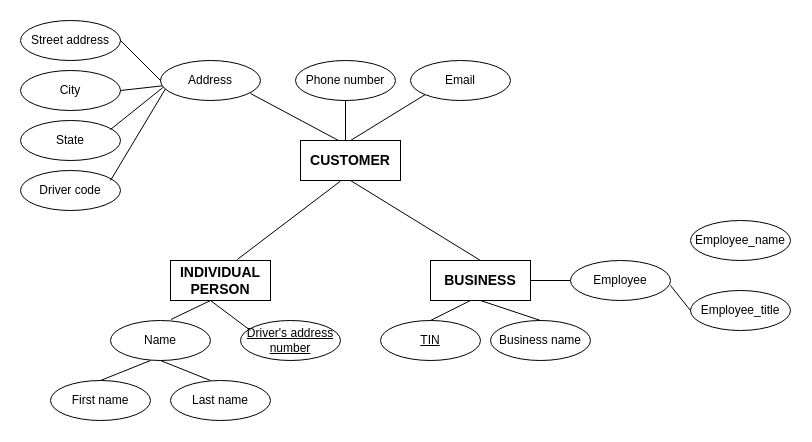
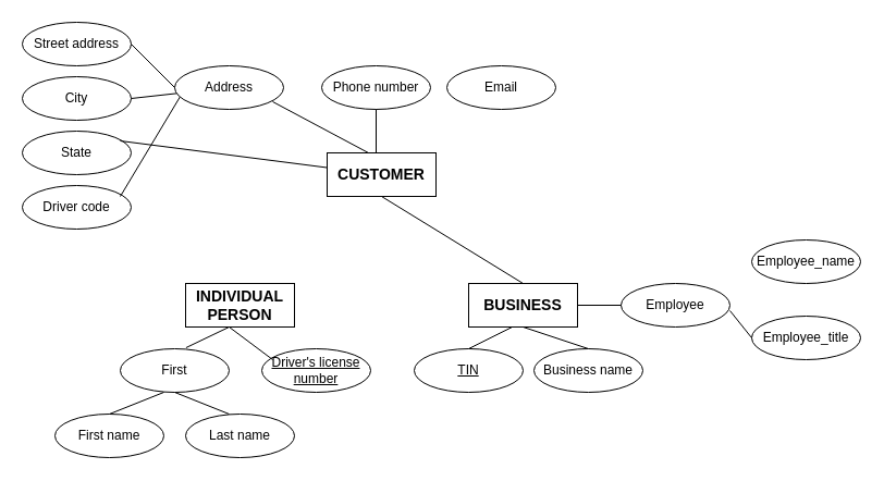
  <mxCell id="0" />
  <mxCell id="1" parent="0" />
  <mxCell id="2" value="&lt;b&gt;&lt;font style=&quot;font-size: 14px&quot;&gt;CUSTOMER&lt;/font&gt;&lt;/b&gt;" style="whiteSpace=wrap;html=1;align=center;strokeColor=#000000;" vertex="1" parent="1"><mxGeometry x="300" y="140" width="100" height="40" as="geometry" /></mxCell>
  <mxCell id="3" value="&lt;font style=&quot;font-size: 14px&quot;&gt;&lt;b&gt;BUSINESS&lt;/b&gt;&lt;/font&gt;" style="whiteSpace=wrap;html=1;align=center;strokeColor=#000000;" vertex="1" parent="1"><mxGeometry x="430" y="260" width="100" height="40" as="geometry" /></mxCell>
  <mxCell id="4" value="&lt;b&gt;&lt;font style=&quot;font-size: 14px&quot;&gt;INDIVIDUAL PERSON&lt;/font&gt;&lt;/b&gt;" style="whiteSpace=wrap;html=1;align=center;strokeColor=#000000;" vertex="1" parent="1"><mxGeometry x="170" y="260" width="100" height="40" as="geometry" /></mxCell>
  <mxCell id="5" value="Address" style="ellipse;whiteSpace=wrap;html=1;align=center;strokeColor=#000000;" vertex="1" parent="1"><mxGeometry x="160" y="60" width="100" height="40" as="geometry" /></mxCell>
  <mxCell id="6" value="Phone number" style="ellipse;whiteSpace=wrap;html=1;align=center;strokeColor=#000000;" vertex="1" parent="1"><mxGeometry x="295" y="60" width="100" height="40" as="geometry" /></mxCell>
  <mxCell id="7" value="Email" style="ellipse;whiteSpace=wrap;html=1;align=center;strokeColor=#000000;" vertex="1" parent="1"><mxGeometry x="410" y="60" width="100" height="40" as="geometry" /></mxCell>
  <mxCell id="8" value="" style="endArrow=none;html=1;" edge="1" parent="1" target="6"><mxGeometry width="50" height="50" relative="1" as="geometry"><mxPoint x="345" y="140" as="sourcePoint" /><mxPoint x="344.5" y="140" as="targetPoint" /></mxGeometry></mxCell>
  <mxCell id="9" value="Street address" style="ellipse;whiteSpace=wrap;html=1;align=center;strokeColor=#000000;" vertex="1" parent="1"><mxGeometry x="20" y="20" width="100" height="40" as="geometry" /></mxCell>
  <mxCell id="10" value="City" style="ellipse;whiteSpace=wrap;html=1;align=center;strokeColor=#000000;" vertex="1" parent="1"><mxGeometry x="20" y="70" width="100" height="40" as="geometry" /></mxCell>
  <mxCell id="11" value="State" style="ellipse;whiteSpace=wrap;html=1;align=center;strokeColor=#000000;" vertex="1" parent="1"><mxGeometry x="20" y="120" width="100" height="40" as="geometry" /></mxCell>
  <mxCell id="12" value="Driver code" style="ellipse;whiteSpace=wrap;html=1;align=center;strokeColor=#000000;" vertex="1" parent="1"><mxGeometry x="20" y="170" width="100" height="40" as="geometry" /></mxCell>
- <mxCell id="13" value="" style="endArrow=none;html=1;exitX=0.5;exitY=0;exitDx=0;exitDy=0;entryX=0;entryY=1;entryDx=0;entryDy=0;" edge="1" parent="1" source="2" target="7"><mxGeometry width="50" height="50" relative="1" as="geometry"><mxPoint x="370" y="150" as="sourcePoint" /><mxPoint x="420" y="100" as="targetPoint" /></mxGeometry></mxCell>
  <mxCell id="14" value="" style="endArrow=none;html=1;" edge="1" parent="1"><mxGeometry width="50" height="50" relative="1" as="geometry"><mxPoint x="338" y="140" as="sourcePoint" /><mxPoint x="250" y="93" as="targetPoint" /><Array as="points"><mxPoint x="338" y="140" /></Array></mxGeometry></mxCell>
- <mxCell id="15" value="" style="endArrow=none;html=1;exitX=0.9;exitY=0.225;exitDx=0;exitDy=0;exitPerimeter=0;entryX=0.024;entryY=0.675;entryDx=0;entryDy=0;entryPerimeter=0;" edge="1" parent="1" source="11" target="5"><mxGeometry width="50" height="50" relative="1" as="geometry"><mxPoint x="119" y="129" as="sourcePoint" /><mxPoint x="162" y="89" as="targetPoint" /></mxGeometry></mxCell>
+ <mxCell id="15" value="" style="endArrow=none;html=1;exitX=0.9;exitY=0.225;exitDx=0;exitDy=0;exitPerimeter=0;" edge="1" parent="1" source="11" target="2"><mxGeometry width="50" height="50" relative="1" as="geometry"><mxPoint x="119" y="129" as="sourcePoint" /><mxPoint x="162" y="89" as="targetPoint" /></mxGeometry></mxCell>
  <mxCell id="16" value="" style="endArrow=none;html=1;" edge="1" parent="1" target="5"><mxGeometry width="50" height="50" relative="1" as="geometry"><mxPoint x="120" y="90" as="sourcePoint" /><mxPoint x="170" y="40" as="targetPoint" /></mxGeometry></mxCell>
  <mxCell id="17" value="" style="endArrow=none;html=1;" edge="1" parent="1"><mxGeometry width="50" height="50" relative="1" as="geometry"><mxPoint x="120" y="40" as="sourcePoint" /><mxPoint x="160" y="80" as="targetPoint" /></mxGeometry></mxCell>
  <mxCell id="18" value="" style="endArrow=none;html=1;entryX=0.048;entryY=0.715;entryDx=0;entryDy=0;entryPerimeter=0;" edge="1" parent="1" target="5"><mxGeometry width="50" height="50" relative="1" as="geometry"><mxPoint x="110" y="180" as="sourcePoint" /><mxPoint x="160" y="130" as="targetPoint" /></mxGeometry></mxCell>
- <mxCell id="19" value="Name" style="ellipse;whiteSpace=wrap;html=1;align=center;strokeColor=#000000;" vertex="1" parent="1"><mxGeometry x="110" y="320" width="100" height="40" as="geometry" /></mxCell>
+ <mxCell id="19" value="First" style="ellipse;whiteSpace=wrap;html=1;align=center;strokeColor=#000000;" vertex="1" parent="1"><mxGeometry x="110" y="320" width="100" height="40" as="geometry" /></mxCell>
  <mxCell id="20" value="Last name" style="ellipse;whiteSpace=wrap;html=1;align=center;strokeColor=#000000;" vertex="1" parent="1"><mxGeometry x="170" y="380" width="100" height="40" as="geometry" /></mxCell>
  <mxCell id="21" value="First name" style="ellipse;whiteSpace=wrap;html=1;align=center;strokeColor=#000000;" vertex="1" parent="1"><mxGeometry x="50" y="380" width="100" height="40" as="geometry" /></mxCell>
- <mxCell id="22" value="Driver's address number" style="ellipse;whiteSpace=wrap;html=1;align=center;fontStyle=4;strokeColor=#000000;" vertex="1" parent="1"><mxGeometry x="240" y="320" width="100" height="40" as="geometry" /></mxCell>
+ <mxCell id="22" value="Driver's license number" style="ellipse;whiteSpace=wrap;html=1;align=center;fontStyle=4;strokeColor=#000000;" vertex="1" parent="1"><mxGeometry x="240" y="320" width="100" height="40" as="geometry" /></mxCell>
  <mxCell id="23" value="TIN" style="ellipse;whiteSpace=wrap;html=1;align=center;fontStyle=4;strokeColor=#000000;" vertex="1" parent="1"><mxGeometry x="380" y="320" width="100" height="40" as="geometry" /></mxCell>
  <mxCell id="24" value="Employee" style="ellipse;whiteSpace=wrap;html=1;align=center;strokeColor=#000000;" vertex="1" parent="1"><mxGeometry x="570" y="260" width="100" height="40" as="geometry" /></mxCell>
  <mxCell id="25" value="Business name" style="ellipse;whiteSpace=wrap;html=1;align=center;strokeColor=#000000;" vertex="1" parent="1"><mxGeometry x="490" y="320" width="100" height="40" as="geometry" /></mxCell>
  <mxCell id="26" value="Employee_title" style="ellipse;whiteSpace=wrap;html=1;align=center;strokeColor=#000000;" vertex="1" parent="1"><mxGeometry x="690" y="290" width="100" height="40" as="geometry" /></mxCell>
  <mxCell id="27" value="Employee_name" style="ellipse;whiteSpace=wrap;html=1;align=center;strokeColor=#000000;" vertex="1" parent="1"><mxGeometry x="690" y="220" width="100" height="40" as="geometry" /></mxCell>
- <mxCell id="28" value="" style="endArrow=none;html=1;entryX=0.4;entryY=1.015;entryDx=0;entryDy=0;entryPerimeter=0;exitX=0.668;exitY=-0.025;exitDx=0;exitDy=0;exitPerimeter=0;" edge="1" parent="1" source="4" target="2"><mxGeometry width="50" height="50" relative="1" as="geometry"><mxPoint x="350" y="290" as="sourcePoint" /><mxPoint x="400" y="240" as="targetPoint" /><Array as="points" /></mxGeometry></mxCell>
  <mxCell id="29" value="" style="endArrow=none;html=1;exitX=0.5;exitY=0;exitDx=0;exitDy=0;entryX=0.5;entryY=1;entryDx=0;entryDy=0;" edge="1" parent="1" source="3" target="2"><mxGeometry width="50" height="50" relative="1" as="geometry"><mxPoint x="350" y="290" as="sourcePoint" /><mxPoint x="400" y="240" as="targetPoint" /></mxGeometry></mxCell>
  <mxCell id="30" value="" style="endArrow=none;html=1;exitX=0.604;exitY=-0.025;exitDx=0;exitDy=0;exitPerimeter=0;" edge="1" parent="1" source="19"><mxGeometry width="50" height="50" relative="1" as="geometry"><mxPoint x="160" y="350" as="sourcePoint" /><mxPoint x="210" y="300" as="targetPoint" /></mxGeometry></mxCell>
  <mxCell id="31" value="" style="endArrow=none;html=1;" edge="1" parent="1"><mxGeometry width="50" height="50" relative="1" as="geometry"><mxPoint x="250" y="330" as="sourcePoint" /><mxPoint x="210" y="300" as="targetPoint" /></mxGeometry></mxCell>
  <mxCell id="32" value="" style="endArrow=none;html=1;" edge="1" parent="1"><mxGeometry width="50" height="50" relative="1" as="geometry"><mxPoint x="100" y="380" as="sourcePoint" /><mxPoint x="150" y="360" as="targetPoint" /><Array as="points" /></mxGeometry></mxCell>
  <mxCell id="33" value="" style="endArrow=none;html=1;entryX=0.5;entryY=1;entryDx=0;entryDy=0;" edge="1" parent="1" target="19"><mxGeometry width="50" height="50" relative="1" as="geometry"><mxPoint x="210" y="380" as="sourcePoint" /><mxPoint x="260" y="330" as="targetPoint" /></mxGeometry></mxCell>
  <mxCell id="34" value="" style="endArrow=none;html=1;exitX=0.5;exitY=0;exitDx=0;exitDy=0;" edge="1" parent="1" source="23"><mxGeometry width="50" height="50" relative="1" as="geometry"><mxPoint x="420" y="350" as="sourcePoint" /><mxPoint x="470" y="300" as="targetPoint" /></mxGeometry></mxCell>
  <mxCell id="35" value="" style="endArrow=none;html=1;exitX=0.5;exitY=0;exitDx=0;exitDy=0;" edge="1" parent="1" source="25"><mxGeometry width="50" height="50" relative="1" as="geometry"><mxPoint x="510" y="340" as="sourcePoint" /><mxPoint x="480" y="300" as="targetPoint" /></mxGeometry></mxCell>
  <mxCell id="36" value="" style="endArrow=none;html=1;entryX=0;entryY=0.5;entryDx=0;entryDy=0;" edge="1" parent="1" target="24"><mxGeometry width="50" height="50" relative="1" as="geometry"><mxPoint x="530" y="280" as="sourcePoint" /><mxPoint x="580" y="230" as="targetPoint" /></mxGeometry></mxCell>
  <mxCell id="37" value="" style="endArrow=none;html=1;exitX=0;exitY=0.5;exitDx=0;exitDy=0;" edge="1" parent="1" source="26"><mxGeometry width="50" height="50" relative="1" as="geometry"><mxPoint x="620" y="335" as="sourcePoint" /><mxPoint x="670" y="285" as="targetPoint" /></mxGeometry></mxCell>
